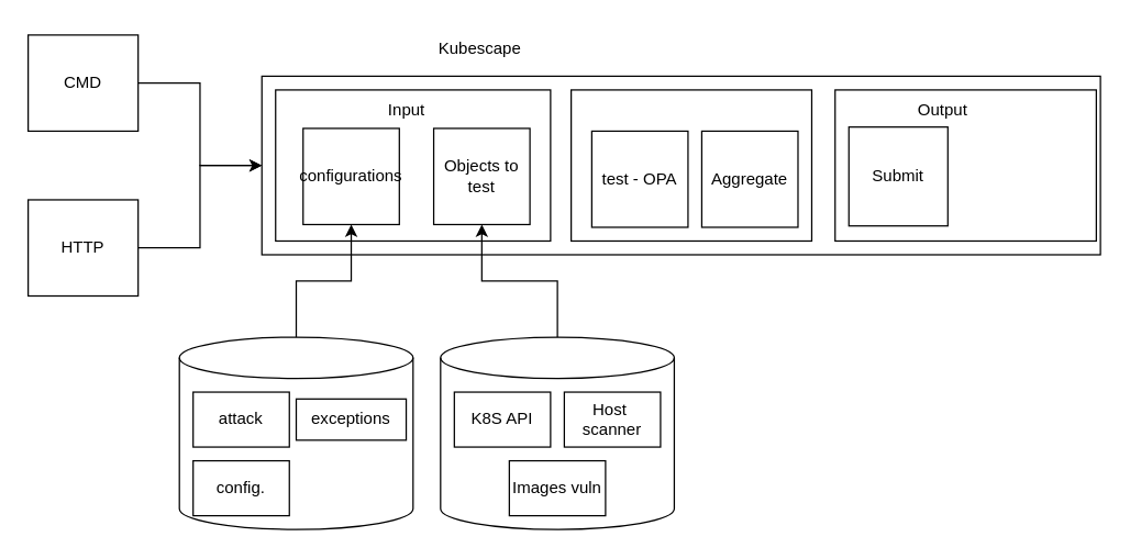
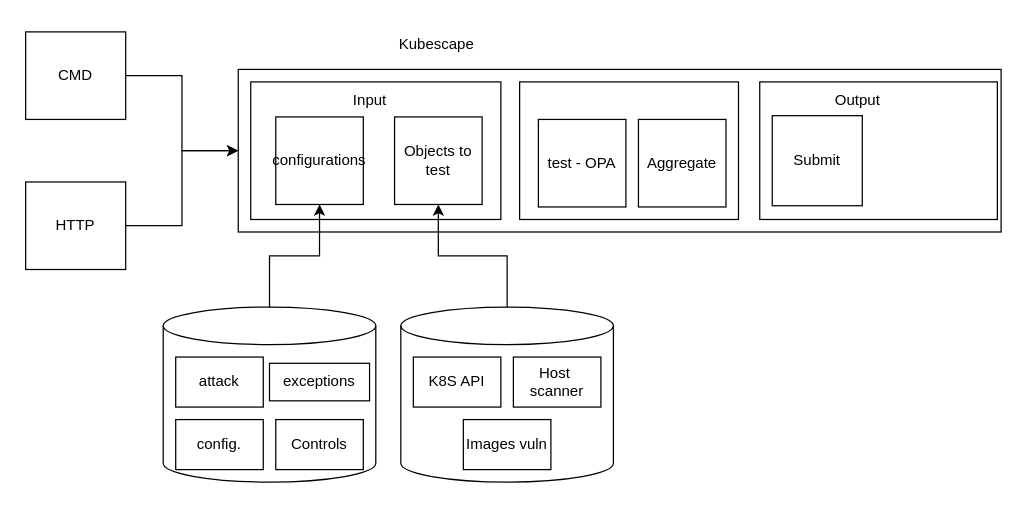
  <mxCell id="0" />
  <mxCell id="1" parent="0" />
  <mxCell id="2" value="" style="whiteSpace=wrap;html=1;" vertex="1" parent="1"><mxGeometry x="190" y="55" width="610" height="130" as="geometry" /></mxCell>
  <mxCell id="3" style="edgeStyle=orthogonalEdgeStyle;rounded=0;orthogonalLoop=1;jettySize=auto;html=1;entryX=0;entryY=0.5;entryDx=0;entryDy=0;" edge="1" parent="1" source="4" target="2"><mxGeometry relative="1" as="geometry" /></mxCell>
  <mxCell id="4" value="CMD" style="rounded=0;whiteSpace=wrap;html=1;" vertex="1" parent="1"><mxGeometry x="20" y="25" width="80" height="70" as="geometry" /></mxCell>
  <mxCell id="5" style="edgeStyle=orthogonalEdgeStyle;rounded=0;orthogonalLoop=1;jettySize=auto;html=1;entryX=0;entryY=0.5;entryDx=0;entryDy=0;" edge="1" parent="1" source="6" target="2"><mxGeometry relative="1" as="geometry" /></mxCell>
  <mxCell id="6" value="HTTP" style="rounded=0;whiteSpace=wrap;html=1;" vertex="1" parent="1"><mxGeometry x="20" y="145" width="80" height="70" as="geometry" /></mxCell>
  <mxCell id="7" value="Kubescape&amp;nbsp;" style="text;html=1;align=center;verticalAlign=middle;resizable=0;points=[];autosize=1;strokeColor=none;fillColor=none;" vertex="1" parent="1"><mxGeometry x="305" y="20" width="90" height="30" as="geometry" /></mxCell>
  <mxCell id="8" value="" style="rounded=0;whiteSpace=wrap;html=1;" vertex="1" parent="1"><mxGeometry x="200" y="65" width="200" height="110" as="geometry" /></mxCell>
  <mxCell id="9" value="configurations" style="whiteSpace=wrap;html=1;aspect=fixed;align=center;" vertex="1" parent="1"><mxGeometry x="220" y="93" width="70" height="70" as="geometry" /></mxCell>
  <mxCell id="10" value="Objects to test" style="whiteSpace=wrap;html=1;aspect=fixed;" vertex="1" parent="1"><mxGeometry x="315" y="93" width="70" height="70" as="geometry" /></mxCell>
  <mxCell id="11" value="" style="rounded=0;whiteSpace=wrap;html=1;" vertex="1" parent="1"><mxGeometry x="415" y="65" width="175" height="110" as="geometry" /></mxCell>
  <mxCell id="12" value="Input" style="text;html=1;align=center;verticalAlign=middle;resizable=0;points=[];autosize=1;strokeColor=none;fillColor=none;" vertex="1" parent="1"><mxGeometry x="270" y="65" width="50" height="30" as="geometry" /></mxCell>
  <mxCell id="13" value="" style="rounded=0;whiteSpace=wrap;html=1;" vertex="1" parent="1"><mxGeometry x="607" y="65" width="190" height="110" as="geometry" /></mxCell>
  <mxCell id="14" value="Output" style="text;html=1;align=center;verticalAlign=middle;resizable=0;points=[];autosize=1;strokeColor=none;fillColor=none;" vertex="1" parent="1"><mxGeometry x="654.5" y="65" width="60" height="30" as="geometry" /></mxCell>
  <mxCell id="15" value="test - OPA" style="whiteSpace=wrap;html=1;aspect=fixed;" vertex="1" parent="1"><mxGeometry x="430" y="95" width="70" height="70" as="geometry" /></mxCell>
  <mxCell id="16" value="Submit" style="whiteSpace=wrap;html=1;aspect=fixed;" vertex="1" parent="1"><mxGeometry x="617" y="92" width="72" height="72" as="geometry" /></mxCell>
  <mxCell id="17" style="edgeStyle=orthogonalEdgeStyle;rounded=0;orthogonalLoop=1;jettySize=auto;html=1;entryX=0.5;entryY=1;entryDx=0;entryDy=0;" edge="1" parent="1" source="18" target="9"><mxGeometry relative="1" as="geometry" /></mxCell>
  <mxCell id="18" value="" style="shape=cylinder3;whiteSpace=wrap;html=1;boundedLbl=1;backgroundOutline=1;size=15;" vertex="1" parent="1"><mxGeometry x="130" y="245" width="170" height="140" as="geometry" /></mxCell>
+ <mxCell id="19" value="Controls" style="rounded=0;whiteSpace=wrap;html=1;" vertex="1" parent="1"><mxGeometry x="220" y="335" width="70" height="40" as="geometry" /></mxCell>
  <mxCell id="20" value="exceptions" style="rounded=0;whiteSpace=wrap;html=1;" vertex="1" parent="1"><mxGeometry x="215" y="290" width="80" height="30" as="geometry" /></mxCell>
  <mxCell id="21" value="config." style="rounded=0;whiteSpace=wrap;html=1;" vertex="1" parent="1"><mxGeometry x="140" y="335" width="70" height="40" as="geometry" /></mxCell>
  <mxCell id="22" value="attack" style="rounded=0;whiteSpace=wrap;html=1;" vertex="1" parent="1"><mxGeometry x="140" y="285" width="70" height="40" as="geometry" /></mxCell>
  <mxCell id="23" style="edgeStyle=orthogonalEdgeStyle;rounded=0;orthogonalLoop=1;jettySize=auto;html=1;entryX=0.5;entryY=1;entryDx=0;entryDy=0;" edge="1" parent="1" source="24" target="10"><mxGeometry relative="1" as="geometry" /></mxCell>
  <mxCell id="24" value="" style="shape=cylinder3;whiteSpace=wrap;html=1;boundedLbl=1;backgroundOutline=1;size=15;" vertex="1" parent="1"><mxGeometry x="320" y="245" width="170" height="140" as="geometry" /></mxCell>
  <mxCell id="25" value="K8S API" style="rounded=0;whiteSpace=wrap;html=1;" vertex="1" parent="1"><mxGeometry x="330" y="285" width="70" height="40" as="geometry" /></mxCell>
  <mxCell id="26" value="Host&amp;nbsp;&lt;br&gt;scanner" style="rounded=0;whiteSpace=wrap;html=1;" vertex="1" parent="1"><mxGeometry x="410" y="285" width="70" height="40" as="geometry" /></mxCell>
  <mxCell id="27" value="Images vuln" style="rounded=0;whiteSpace=wrap;html=1;" vertex="1" parent="1"><mxGeometry x="370" y="335" width="70" height="40" as="geometry" /></mxCell>
  <mxCell id="28" value="Aggregate" style="whiteSpace=wrap;html=1;aspect=fixed;" vertex="1" parent="1"><mxGeometry x="510" y="95" width="70" height="70" as="geometry" /></mxCell>
